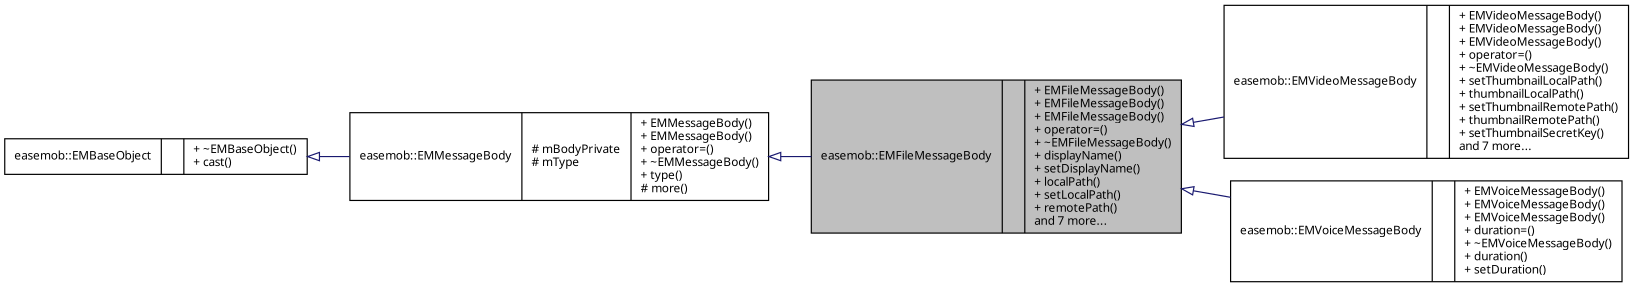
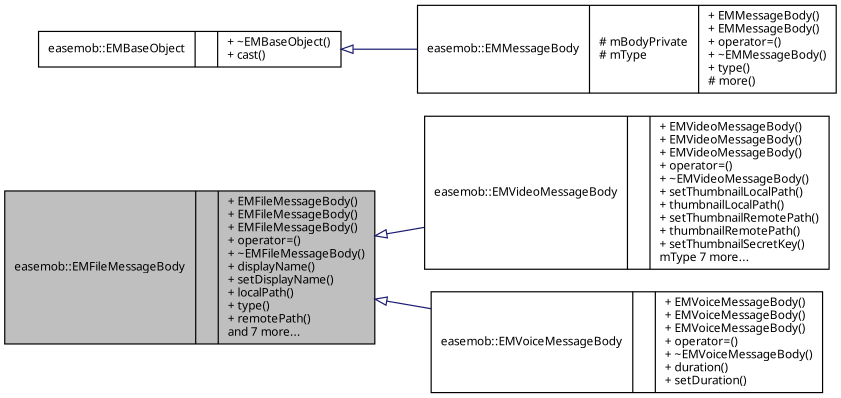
  digraph {
    fontname="Noto Sans"
    rankdir=LR
    node [color=black fillcolor=white fontname="Noto Sans" fontsize=10 shape=record style=filled]
    edge [arrowtail=onormal color=midnightblue dir=back fontname="Noto Sans" fontsize=10 labelfontname=Helvetica labelfontsize=10 style=solid]
-   n1 [fillcolor=grey75 fontcolor=black height=0.2 label="{easemob::EMFileMessageBody\n||+ EMFileMessageBody()\l+ EMFileMessageBody()\l+ EMFileMessageBody()\l+ operator=()\l+ ~EMFileMessageBody()\l+ displayName()\l+ setDisplayName()\l+ localPath()\l+ setLocalPath()\l+ remotePath()\land 7 more...\l}" width=0.4]
-   n2 [height=0.2 label="{easemob::EMVideoMessageBody\n||+ EMVideoMessageBody()\l+ EMVideoMessageBody()\l+ EMVideoMessageBody()\l+ operator=()\l+ ~EMVideoMessageBody()\l+ setThumbnailLocalPath()\l+ thumbnailLocalPath()\l+ setThumbnailRemotePath()\l+ thumbnailRemotePath()\l+ setThumbnailSecretKey()\land 7 more...\l}" width=0.4]
-   n3 [height=0.2 label="{easemob::EMVoiceMessageBody\n||+ EMVoiceMessageBody()\l+ EMVoiceMessageBody()\l+ EMVoiceMessageBody()\l+ duration=()\l+ ~EMVoiceMessageBody()\l+ duration()\l+ setDuration()\l}" width=0.4]
+   n1 [fillcolor=grey75 fontcolor=black height=0.2 label="{easemob::EMFileMessageBody\n||+ EMFileMessageBody()\l+ EMFileMessageBody()\l+ EMFileMessageBody()\l+ operator=()\l+ ~EMFileMessageBody()\l+ displayName()\l+ setDisplayName()\l+ localPath()\l+ type()\l+ remotePath()\land 7 more...\l}" width=0.4]
+   n2 [height=0.2 label="{easemob::EMVideoMessageBody\n||+ EMVideoMessageBody()\l+ EMVideoMessageBody()\l+ EMVideoMessageBody()\l+ operator=()\l+ ~EMVideoMessageBody()\l+ setThumbnailLocalPath()\l+ thumbnailLocalPath()\l+ setThumbnailRemotePath()\l+ thumbnailRemotePath()\l+ setThumbnailSecretKey()\lmType 7 more...\l}" width=0.4]
+   n3 [height=0.2 label="{easemob::EMVoiceMessageBody\n||+ EMVoiceMessageBody()\l+ EMVoiceMessageBody()\l+ EMVoiceMessageBody()\l+ operator=()\l+ ~EMVoiceMessageBody()\l+ duration()\l+ setDuration()\l}" width=0.4]
    n4 [height=0.2 label="{easemob::EMMessageBody\n|# mBodyPrivate\l# mType\l|+ EMMessageBody()\l+ EMMessageBody()\l+ operator=()\l+ ~EMMessageBody()\l+ type()\l# more()\l}" width=0.4]
    n5 [height=0.2 label="{easemob::EMBaseObject\n||+ ~EMBaseObject()\l+ cast()\l}" width=0.4]
    n1 -> n2
    n1 -> n3
-   n4 -> n1
    n5 -> n4
  }
